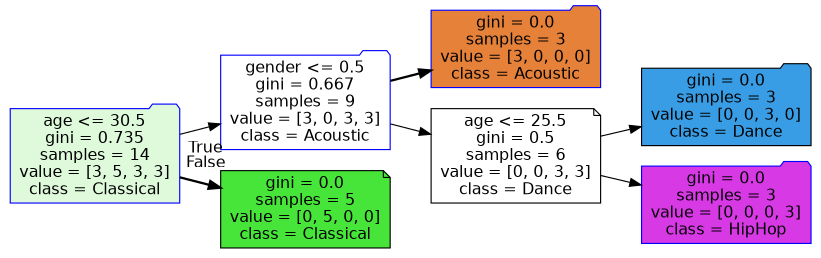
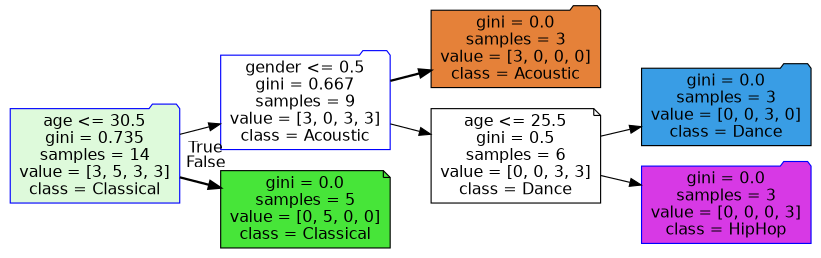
  digraph {
    rankdir=LR
    node [color=blue fillcolor="#ffffff" fontname=helvetica shape=folder style="filled, rounded"]
    edge [fontname=helvetica style=solid]
    n1 [fillcolor="#defadb" label="age <= 30.5\ngini = 0.735\nsamples = 14\nvalue = [3, 5, 3, 3]\nclass = Classical"]
    n2 [label="gender <= 0.5\ngini = 0.667\nsamples = 9\nvalue = [3, 0, 3, 3]\nclass = Acoustic"]
    n3 [color=black fillcolor="#47e539" label="gini = 0.0\nsamples = 5\nvalue = [0, 5, 0, 0]\nclass = Classical" shape=note]
-   n4 [fillcolor="#e58139" label="gini = 0.0\nsamples = 3\nvalue = [3, 0, 0, 0]\nclass = Acoustic"]
+   n4 [color=black fillcolor="#e58139" label="gini = 0.0\nsamples = 3\nvalue = [3, 0, 0, 0]\nclass = Acoustic"]
    n5 [color=black label="age <= 25.5\ngini = 0.5\nsamples = 6\nvalue = [0, 0, 3, 3]\nclass = Dance" shape=note]
    n6 [color=black fillcolor="#399de5" label="gini = 0.0\nsamples = 3\nvalue = [0, 0, 3, 0]\nclass = Dance"]
    n7 [fillcolor="#d739e5" label="gini = 0.0\nsamples = 3\nvalue = [0, 0, 0, 3]\nclass = HipHop"]
    n1 -> n2 [headlabel=True labelangle=45 labeldistance=2.5]
    n1 -> n3 [headlabel=False labelangle=-45 labeldistance=2.5 style=bold]
    n2 -> n4 [style=bold]
    n2 -> n5
    n5 -> n6
    n5 -> n7
  }
